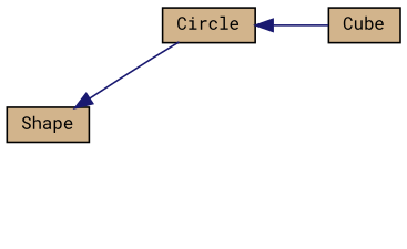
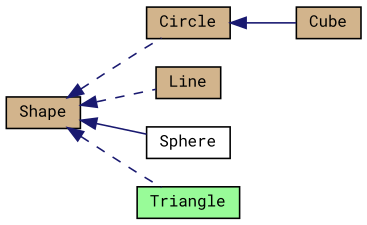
  digraph {
    fontname="Roboto Mono"
    rankdir=LR
    node [color=black fillcolor=tan fontname="Roboto Mono" fontsize=10 shape=record style=filled]
    edge [color=midnightblue dir=back fontname="Roboto Mono" fontsize=10 labelfontname=Helvetica labelfontsize=10 style=dashed]
    n1 [height=0.2 label=Shape width=0.4]
    n2 [height=0.2 label=Circle width=0.4]
+   n3 [height=0.2 label=Line width=0.4]
+   n4 [fillcolor=white height=0.2 label=Sphere width=0.4]
+   n5 [fillcolor=palegreen height=0.2 label=Triangle width=0.4]
    n6 [height=0.2 label=Cube width=0.4]
-   n1 -> n2 [style=solid]
+   n1 -> n2
+   n1 -> n3
+   n1 -> n4 [style=solid]
+   n1 -> n5
    n2 -> n6 [style=solid]
  }
